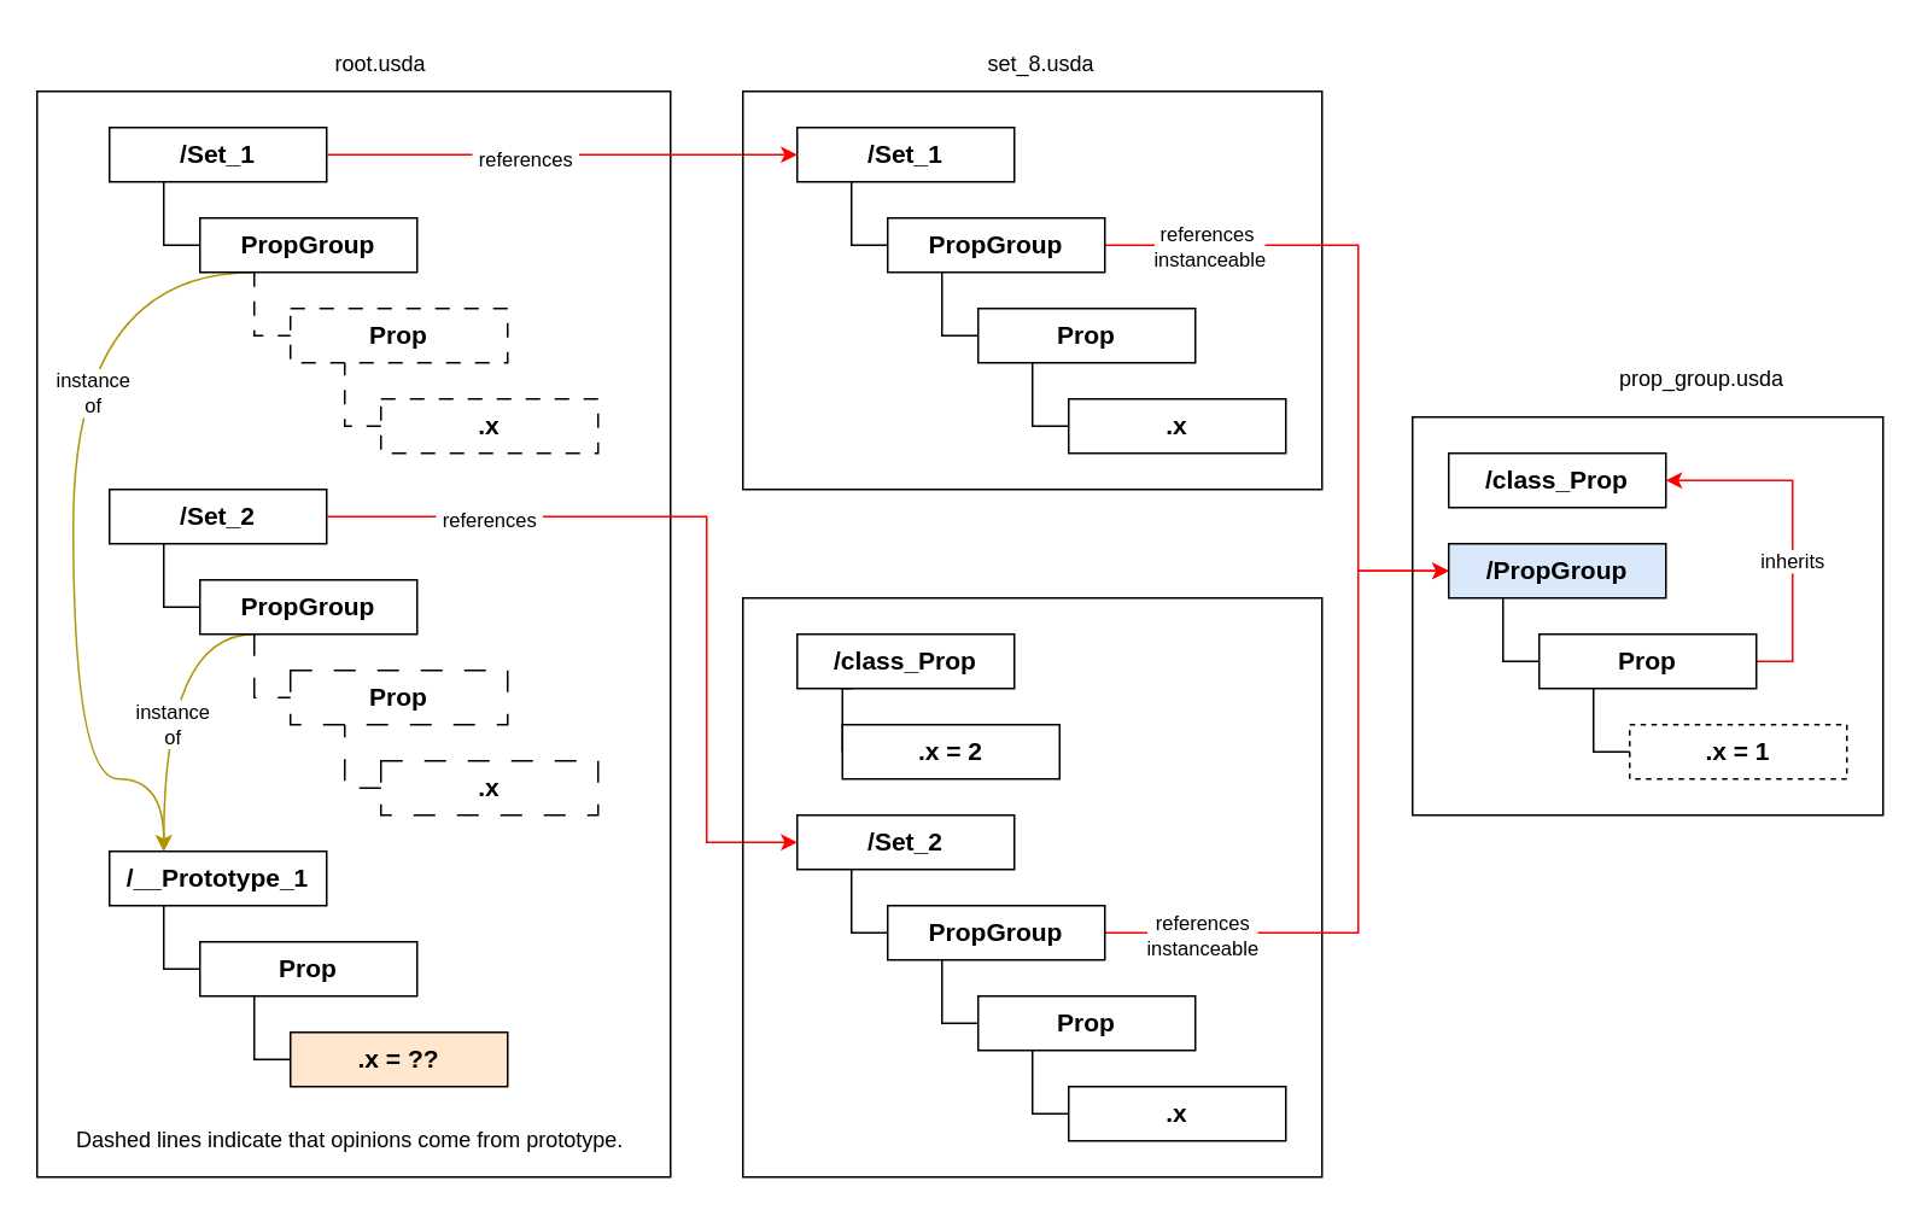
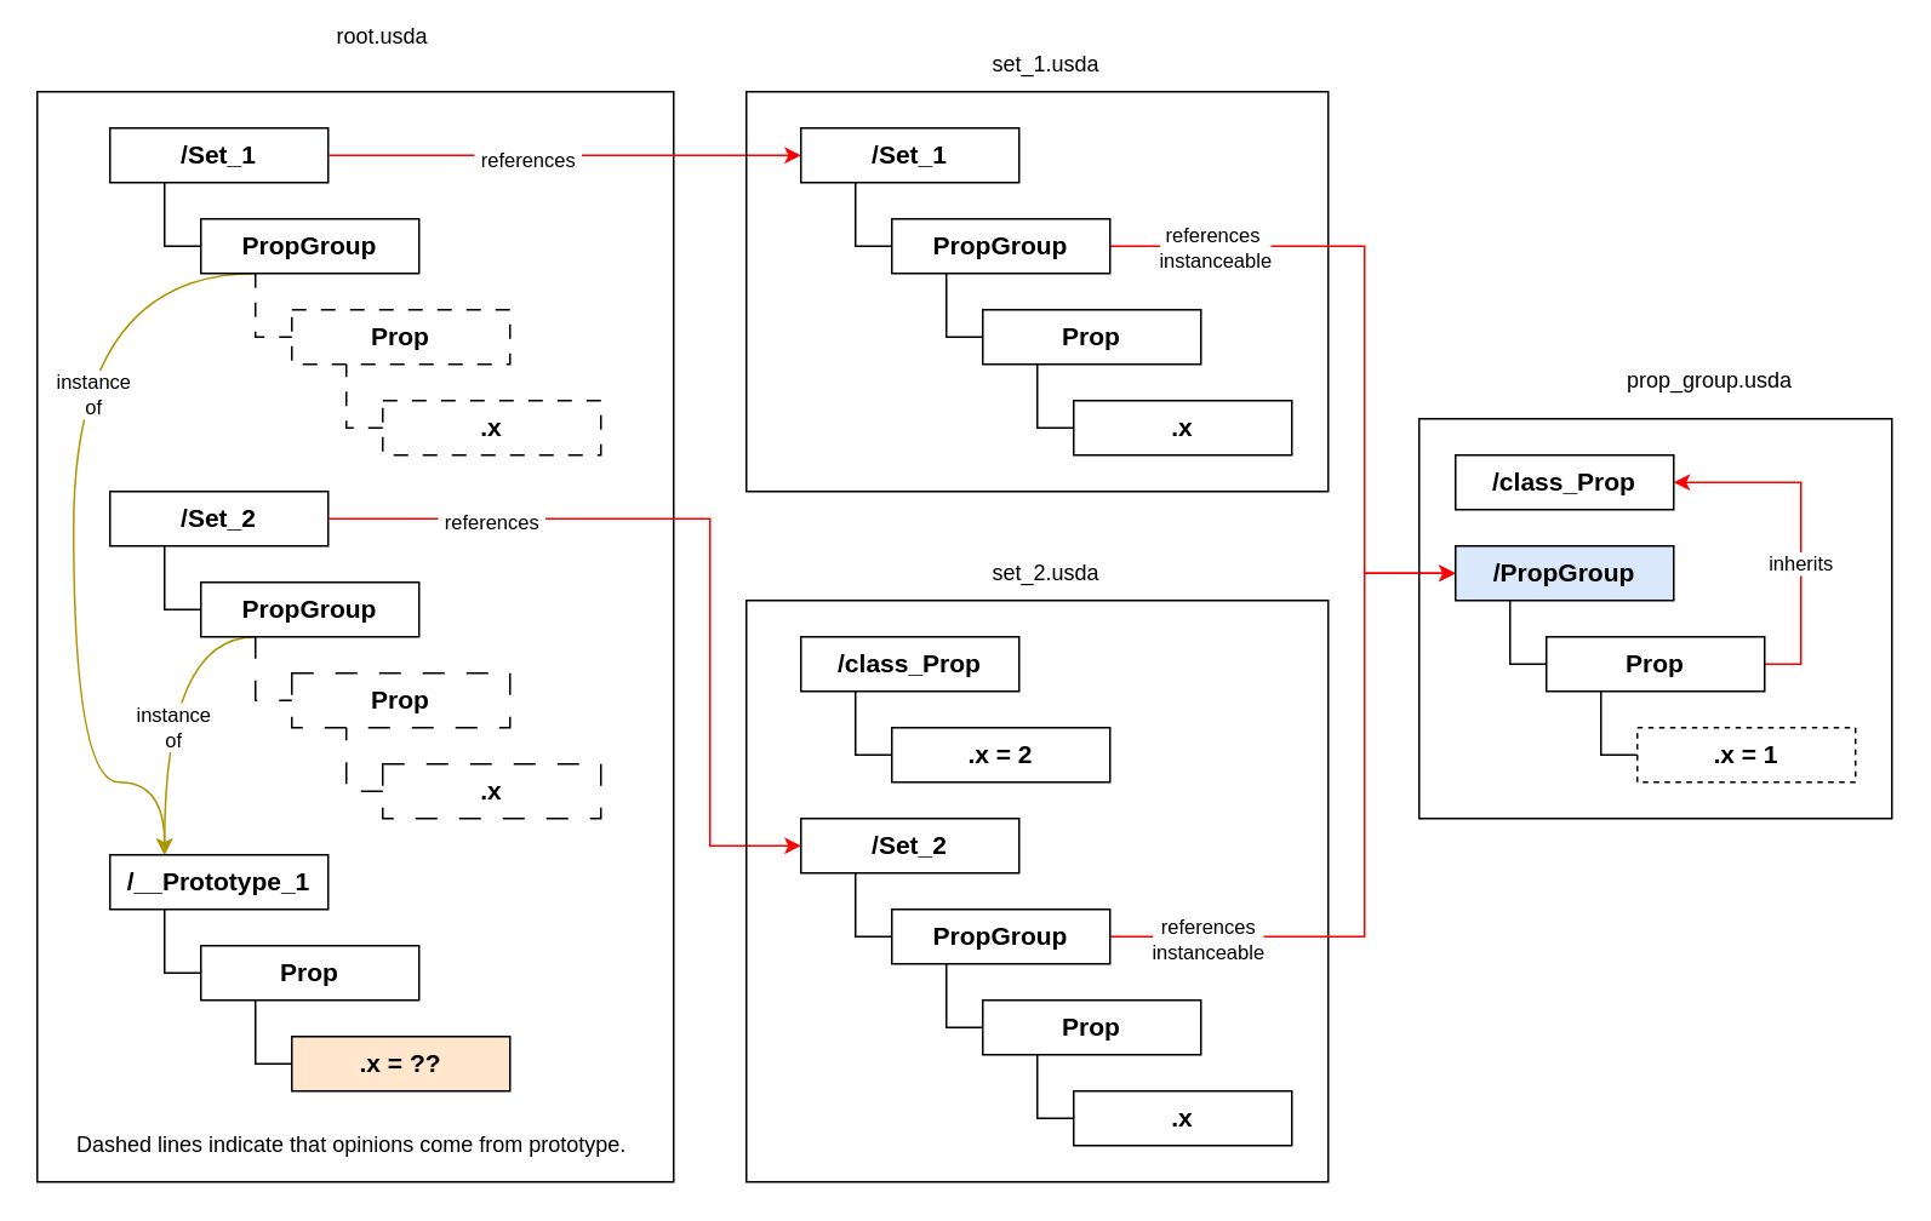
  <mxCell id="0" />
  <mxCell id="1" parent="0" />
  <mxCell id="2" value="" style="rounded=0;whiteSpace=wrap;html=1;fillColor=none;" parent="1" vertex="1"><mxGeometry x="20" y="50" width="350" height="600" as="geometry" /></mxCell>
  <mxCell id="3" style="edgeStyle=orthogonalEdgeStyle;rounded=0;orthogonalLoop=1;jettySize=auto;html=1;exitX=0.25;exitY=1;exitDx=0;exitDy=0;entryX=0;entryY=0.5;entryDx=0;entryDy=0;endArrow=none;endFill=0;" parent="1" source="4" target="9" edge="1"><mxGeometry relative="1" as="geometry" /></mxCell>
  <mxCell id="4" value="/Set_1" style="rounded=0;whiteSpace=wrap;html=1;fontSize=14;fontStyle=1" parent="1" vertex="1"><mxGeometry x="60" y="70" width="120" height="30" as="geometry" /></mxCell>
  <mxCell id="5" value="" style="endArrow=classic;html=1;rounded=0;exitX=1;exitY=0.5;exitDx=0;exitDy=0;entryX=0;entryY=0.5;entryDx=0;entryDy=0;fillColor=#e51400;strokeColor=#FF0000;" parent="1" source="4" target="15" edge="1"><mxGeometry width="50" height="50" relative="1" as="geometry"><mxPoint x="400" y="420" as="sourcePoint" /><mxPoint x="270" y="85" as="targetPoint" /></mxGeometry></mxCell>
  <mxCell id="6" value="&amp;nbsp;references&amp;nbsp;" style="edgeLabel;html=1;align=center;verticalAlign=middle;resizable=0;points=[];" parent="5" vertex="1" connectable="0"><mxGeometry x="-0.16" y="-2" relative="1" as="geometry"><mxPoint as="offset" /></mxGeometry></mxCell>
  <mxCell id="7" style="edgeStyle=orthogonalEdgeStyle;rounded=0;orthogonalLoop=1;jettySize=auto;html=1;exitX=0.25;exitY=1;exitDx=0;exitDy=0;entryX=0.25;entryY=0;entryDx=0;entryDy=0;curved=1;fillColor=#e3c800;strokeColor=#B09500;" parent="1" source="9" target="62" edge="1"><mxGeometry relative="1" as="geometry"><Array as="points"><mxPoint x="40" y="150" /><mxPoint x="40" y="430" /><mxPoint x="90" y="430" /></Array></mxGeometry></mxCell>
  <mxCell id="8" value="instance&lt;br&gt;of" style="edgeLabel;html=1;align=center;verticalAlign=middle;resizable=0;points=[];" parent="7" vertex="1" connectable="0"><mxGeometry x="-0.294" y="10" relative="1" as="geometry"><mxPoint as="offset" /></mxGeometry></mxCell>
  <mxCell id="9" value="PropGroup" style="rounded=0;whiteSpace=wrap;html=1;fontSize=14;fontStyle=1" parent="1" vertex="1"><mxGeometry x="110" y="120" width="120" height="30" as="geometry" /></mxCell>
  <mxCell id="10" value="Prop" style="rounded=0;whiteSpace=wrap;html=1;fontSize=14;fontStyle=1;dashed=1;dashPattern=8 8;" parent="1" vertex="1"><mxGeometry x="160" y="170" width="120" height="30" as="geometry" /></mxCell>
  <mxCell id="11" value="" style="endArrow=none;html=1;rounded=0;exitX=0.25;exitY=1;exitDx=0;exitDy=0;entryX=0;entryY=0.5;entryDx=0;entryDy=0;edgeStyle=orthogonalEdgeStyle;endFill=0;dashed=1;dashPattern=8 8;" parent="1" source="9" target="10" edge="1"><mxGeometry width="50" height="50" relative="1" as="geometry"><mxPoint x="270" y="470" as="sourcePoint" /><mxPoint x="320" y="420" as="targetPoint" /></mxGeometry></mxCell>
  <mxCell id="12" value=".x" style="rounded=0;whiteSpace=wrap;html=1;fontSize=14;fontStyle=1;dashed=1;dashPattern=8 8;" parent="1" vertex="1"><mxGeometry x="210" y="220" width="120" height="30" as="geometry" /></mxCell>
  <mxCell id="13" value="" style="endArrow=none;html=1;rounded=0;entryX=0.25;entryY=1;entryDx=0;entryDy=0;exitX=0;exitY=0.5;exitDx=0;exitDy=0;edgeStyle=orthogonalEdgeStyle;dashed=1;dashPattern=8 8;" parent="1" source="12" target="10" edge="1"><mxGeometry width="50" height="50" relative="1" as="geometry"><mxPoint x="-80" y="390" as="sourcePoint" /><mxPoint x="-30" y="340" as="targetPoint" /></mxGeometry></mxCell>
  <mxCell id="14" value="" style="rounded=0;whiteSpace=wrap;html=1;fillColor=none;" parent="1" vertex="1"><mxGeometry x="410" y="50" width="320" height="220" as="geometry" /></mxCell>
  <mxCell id="15" value="/Set_1" style="rounded=0;whiteSpace=wrap;html=1;fontSize=14;fontStyle=1" parent="1" vertex="1"><mxGeometry x="440" y="70" width="120" height="30" as="geometry" /></mxCell>
  <mxCell id="16" style="edgeStyle=orthogonalEdgeStyle;rounded=0;orthogonalLoop=1;jettySize=auto;html=1;exitX=1;exitY=0.5;exitDx=0;exitDy=0;entryX=0;entryY=0.5;entryDx=0;entryDy=0;fillColor=#e51400;strokeColor=#FF0000;" parent="1" source="19" target="53" edge="1"><mxGeometry relative="1" as="geometry"><Array as="points"><mxPoint x="750" y="135" /><mxPoint x="750" y="315" /></Array></mxGeometry></mxCell>
  <mxCell id="17" value="references&amp;nbsp;&lt;br&gt;instanceable" style="edgeLabel;html=1;align=center;verticalAlign=middle;resizable=0;points=[];" parent="16" vertex="1" connectable="0"><mxGeometry x="-0.695" relative="1" as="geometry"><mxPoint x="1" as="offset" /></mxGeometry></mxCell>
  <mxCell id="18" style="edgeStyle=orthogonalEdgeStyle;rounded=0;orthogonalLoop=1;jettySize=auto;html=1;exitX=0.25;exitY=1;exitDx=0;exitDy=0;entryX=0;entryY=0.5;entryDx=0;entryDy=0;endArrow=none;endFill=0;" parent="1" source="19" target="37" edge="1"><mxGeometry relative="1" as="geometry" /></mxCell>
  <mxCell id="19" value="PropGroup" style="rounded=0;whiteSpace=wrap;html=1;fontSize=14;fontStyle=1" parent="1" vertex="1"><mxGeometry x="490" y="120" width="120" height="30" as="geometry" /></mxCell>
  <mxCell id="20" value="" style="endArrow=none;html=1;rounded=0;exitX=0.25;exitY=1;exitDx=0;exitDy=0;entryX=0;entryY=0.5;entryDx=0;entryDy=0;edgeStyle=orthogonalEdgeStyle;endFill=0;" parent="1" source="15" target="19" edge="1"><mxGeometry width="50" height="50" relative="1" as="geometry"><mxPoint x="600" y="420" as="sourcePoint" /><mxPoint x="650" y="370" as="targetPoint" /></mxGeometry></mxCell>
- <mxCell id="21" value="set_8.usda" style="text;strokeColor=none;align=center;fillColor=none;html=1;verticalAlign=middle;whiteSpace=wrap;rounded=0;" parent="1" vertex="1"><mxGeometry x="545" y="20" width="60" height="30" as="geometry" /></mxCell>
+ <mxCell id="21" value="set_1.usda" style="text;strokeColor=none;align=center;fillColor=none;html=1;verticalAlign=middle;whiteSpace=wrap;rounded=0;" parent="1" vertex="1"><mxGeometry x="545" y="20" width="60" height="30" as="geometry" /></mxCell>
  <mxCell id="22" style="edgeStyle=orthogonalEdgeStyle;rounded=0;orthogonalLoop=1;jettySize=auto;html=1;exitX=0.25;exitY=1;exitDx=0;exitDy=0;entryX=0;entryY=0.5;entryDx=0;entryDy=0;endArrow=none;endFill=0;" parent="1" source="23" target="42" edge="1"><mxGeometry relative="1" as="geometry" /></mxCell>
  <mxCell id="23" value="/Set_2" style="rounded=0;whiteSpace=wrap;html=1;fontSize=14;fontStyle=1" parent="1" vertex="1"><mxGeometry x="60" y="270" width="120" height="30" as="geometry" /></mxCell>
  <mxCell id="24" value="" style="endArrow=classic;html=1;rounded=0;exitX=1;exitY=0.5;exitDx=0;exitDy=0;entryX=0;entryY=0.5;entryDx=0;entryDy=0;edgeStyle=orthogonalEdgeStyle;fillColor=#e51400;strokeColor=#FF0000;" parent="1" source="23" target="28" edge="1"><mxGeometry width="50" height="50" relative="1" as="geometry"><mxPoint x="270" y="374.5" as="sourcePoint" /><mxPoint x="220" y="375" as="targetPoint" /><Array as="points"><mxPoint x="390" y="285" /><mxPoint x="390" y="465" /></Array></mxGeometry></mxCell>
  <mxCell id="25" value="&amp;nbsp;references&amp;nbsp;" style="edgeLabel;html=1;align=center;verticalAlign=middle;resizable=0;points=[];" parent="24" vertex="1" connectable="0"><mxGeometry x="-0.596" y="-1" relative="1" as="geometry"><mxPoint as="offset" /></mxGeometry></mxCell>
  <mxCell id="26" value="" style="rounded=0;whiteSpace=wrap;html=1;fillColor=none;" parent="1" vertex="1"><mxGeometry x="410" y="330" width="320" height="320" as="geometry" /></mxCell>
+ <mxCell id="27" value="set_2.usda" style="text;strokeColor=none;align=center;fillColor=none;html=1;verticalAlign=middle;whiteSpace=wrap;rounded=0;" parent="1" vertex="1"><mxGeometry x="545" y="300" width="60" height="30" as="geometry" /></mxCell>
  <mxCell id="28" value="/Set_2" style="rounded=0;whiteSpace=wrap;html=1;fontSize=14;fontStyle=1" parent="1" vertex="1"><mxGeometry x="440" y="450" width="120" height="30" as="geometry" /></mxCell>
  <mxCell id="29" style="edgeStyle=orthogonalEdgeStyle;rounded=0;orthogonalLoop=1;jettySize=auto;html=1;exitX=0.25;exitY=1;exitDx=0;exitDy=0;entryX=0;entryY=0.5;entryDx=0;entryDy=0;endArrow=none;endFill=0;" parent="1" source="32" target="47" edge="1"><mxGeometry relative="1" as="geometry" /></mxCell>
  <mxCell id="30" style="edgeStyle=orthogonalEdgeStyle;rounded=0;orthogonalLoop=1;jettySize=auto;html=1;exitX=1;exitY=0.5;exitDx=0;exitDy=0;entryX=0;entryY=0.5;entryDx=0;entryDy=0;strokeColor=#FF0000;" parent="1" source="32" target="53" edge="1"><mxGeometry relative="1" as="geometry"><Array as="points"><mxPoint x="750" y="515" /><mxPoint x="750" y="315" /></Array></mxGeometry></mxCell>
  <mxCell id="31" value="&amp;nbsp;references&amp;nbsp;&lt;br&gt;instanceable" style="edgeLabel;html=1;align=center;verticalAlign=middle;resizable=0;points=[];" parent="30" vertex="1" connectable="0"><mxGeometry x="-0.726" y="-1" relative="1" as="geometry"><mxPoint as="offset" /></mxGeometry></mxCell>
  <mxCell id="32" value="PropGroup" style="rounded=0;whiteSpace=wrap;html=1;fontSize=14;fontStyle=1" parent="1" vertex="1"><mxGeometry x="490" y="500" width="120" height="30" as="geometry" /></mxCell>
  <mxCell id="33" value="" style="endArrow=none;html=1;rounded=0;exitX=0.25;exitY=1;exitDx=0;exitDy=0;entryX=0;entryY=0.5;entryDx=0;entryDy=0;edgeStyle=orthogonalEdgeStyle;endFill=0;" parent="1" source="28" target="32" edge="1"><mxGeometry width="50" height="50" relative="1" as="geometry"><mxPoint x="590" y="710" as="sourcePoint" /><mxPoint x="640" y="660" as="targetPoint" /></mxGeometry></mxCell>
  <mxCell id="34" style="edgeStyle=orthogonalEdgeStyle;rounded=0;orthogonalLoop=1;jettySize=auto;html=1;exitX=0.25;exitY=1;exitDx=0;exitDy=0;entryX=0;entryY=0.5;entryDx=0;entryDy=0;endArrow=none;endFill=0;" parent="1" source="35" target="36" edge="1"><mxGeometry relative="1" as="geometry" /></mxCell>
  <mxCell id="35" value="/class_Prop" style="rounded=0;whiteSpace=wrap;html=1;fontSize=14;fontStyle=1" parent="1" vertex="1"><mxGeometry x="440" y="350" width="120" height="30" as="geometry" /></mxCell>
- <mxCell id="36" value=".x = 2" style="rounded=0;whiteSpace=wrap;html=1;fontSize=14;fontStyle=1" parent="1" vertex="1"><mxGeometry x="465" y="400" width="120" height="30" as="geometry" /></mxCell>
+ <mxCell id="36" value=".x = 2" style="rounded=0;whiteSpace=wrap;html=1;fontSize=14;fontStyle=1" parent="1" vertex="1"><mxGeometry x="490" y="400" width="120" height="30" as="geometry" /></mxCell>
  <mxCell id="37" value="Prop" style="rounded=0;whiteSpace=wrap;html=1;fontSize=14;fontStyle=1" parent="1" vertex="1"><mxGeometry x="540" y="170" width="120" height="30" as="geometry" /></mxCell>
  <mxCell id="38" value=".x" style="rounded=0;whiteSpace=wrap;html=1;fontSize=14;fontStyle=1" parent="1" vertex="1"><mxGeometry x="590" y="220" width="120" height="30" as="geometry" /></mxCell>
  <mxCell id="39" value="" style="endArrow=none;html=1;rounded=0;entryX=0.25;entryY=1;entryDx=0;entryDy=0;exitX=0;exitY=0.5;exitDx=0;exitDy=0;edgeStyle=orthogonalEdgeStyle;" parent="1" source="38" target="37" edge="1"><mxGeometry width="50" height="50" relative="1" as="geometry"><mxPoint x="300" y="390" as="sourcePoint" /><mxPoint x="350" y="340" as="targetPoint" /></mxGeometry></mxCell>
  <mxCell id="40" style="edgeStyle=orthogonalEdgeStyle;rounded=0;orthogonalLoop=1;jettySize=auto;html=1;exitX=0.25;exitY=1;exitDx=0;exitDy=0;curved=1;fillColor=#e3c800;strokeColor=#B09500;" parent="1" source="42" edge="1"><mxGeometry relative="1" as="geometry"><mxPoint x="90" y="470" as="targetPoint" /><Array as="points"><mxPoint x="90" y="350" /></Array></mxGeometry></mxCell>
  <mxCell id="41" value="instance&lt;br&gt;of" style="edgeLabel;html=1;align=center;verticalAlign=middle;resizable=0;points=[];" parent="40" vertex="1" connectable="0"><mxGeometry x="0.165" y="4" relative="1" as="geometry"><mxPoint as="offset" /></mxGeometry></mxCell>
  <mxCell id="42" value="PropGroup" style="rounded=0;whiteSpace=wrap;html=1;fontSize=14;fontStyle=1" parent="1" vertex="1"><mxGeometry x="110" y="320" width="120" height="30" as="geometry" /></mxCell>
  <mxCell id="43" value="Prop" style="rounded=0;whiteSpace=wrap;html=1;fontSize=14;fontStyle=1;dashed=1;dashPattern=12 12;" parent="1" vertex="1"><mxGeometry x="160" y="370" width="120" height="30" as="geometry" /></mxCell>
  <mxCell id="44" value="" style="endArrow=none;html=1;rounded=0;exitX=0.25;exitY=1;exitDx=0;exitDy=0;entryX=0;entryY=0.5;entryDx=0;entryDy=0;edgeStyle=orthogonalEdgeStyle;endFill=0;dashed=1;dashPattern=12 12;" parent="1" source="42" target="43" edge="1"><mxGeometry width="50" height="50" relative="1" as="geometry"><mxPoint x="270" y="670" as="sourcePoint" /><mxPoint x="320" y="620" as="targetPoint" /></mxGeometry></mxCell>
  <mxCell id="45" value=".x" style="rounded=0;whiteSpace=wrap;html=1;fontSize=14;fontStyle=1;dashed=1;dashPattern=12 12;" parent="1" vertex="1"><mxGeometry x="210" y="420" width="120" height="30" as="geometry" /></mxCell>
  <mxCell id="46" value="" style="endArrow=none;html=1;rounded=0;entryX=0.25;entryY=1;entryDx=0;entryDy=0;exitX=0;exitY=0.5;exitDx=0;exitDy=0;edgeStyle=orthogonalEdgeStyle;dashed=1;dashPattern=12 12;" parent="1" source="45" target="43" edge="1"><mxGeometry width="50" height="50" relative="1" as="geometry"><mxPoint x="-80" y="590" as="sourcePoint" /><mxPoint x="-30" y="540" as="targetPoint" /></mxGeometry></mxCell>
  <mxCell id="47" value="Prop" style="rounded=0;whiteSpace=wrap;html=1;fontSize=14;fontStyle=1" parent="1" vertex="1"><mxGeometry x="540" y="550" width="120" height="30" as="geometry" /></mxCell>
  <mxCell id="48" value=".x" style="rounded=0;whiteSpace=wrap;html=1;fontSize=14;fontStyle=1" parent="1" vertex="1"><mxGeometry x="590" y="600" width="120" height="30" as="geometry" /></mxCell>
  <mxCell id="49" value="" style="endArrow=none;html=1;rounded=0;entryX=0.25;entryY=1;entryDx=0;entryDy=0;exitX=0;exitY=0.5;exitDx=0;exitDy=0;edgeStyle=orthogonalEdgeStyle;" parent="1" source="48" target="47" edge="1"><mxGeometry width="50" height="50" relative="1" as="geometry"><mxPoint x="300" y="770" as="sourcePoint" /><mxPoint x="350" y="720" as="targetPoint" /></mxGeometry></mxCell>
- <mxCell id="50" value="root.usda" style="text;strokeColor=none;align=center;fillColor=none;html=1;verticalAlign=middle;whiteSpace=wrap;rounded=0;" parent="1" vertex="1"><mxGeometry x="180" y="20" width="60" height="30" as="geometry" /></mxCell>
+ <mxCell id="50" value="root.usda" style="text;strokeColor=none;align=center;fillColor=none;html=1;verticalAlign=middle;whiteSpace=wrap;rounded=0;" parent="1" vertex="1"><mxGeometry x="180" y="5" width="60" height="30" as="geometry" /></mxCell>
  <mxCell id="51" value="" style="rounded=0;whiteSpace=wrap;html=1;fillColor=none;" parent="1" vertex="1"><mxGeometry x="780" y="230" width="260" height="220" as="geometry" /></mxCell>
  <mxCell id="52" value="prop_group.usda" style="text;strokeColor=none;align=center;fillColor=none;html=1;verticalAlign=middle;whiteSpace=wrap;rounded=0;" parent="1" vertex="1"><mxGeometry x="911.111" y="195" width="57.778" height="27.073" as="geometry" /></mxCell>
  <mxCell id="53" value="/PropGroup" style="rounded=0;whiteSpace=wrap;html=1;fontSize=14;fontStyle=1;fillColor=#dae8fc;" parent="1" vertex="1"><mxGeometry x="800" y="300" width="120" height="30" as="geometry" /></mxCell>
  <mxCell id="54" style="edgeStyle=orthogonalEdgeStyle;rounded=0;orthogonalLoop=1;jettySize=auto;html=1;exitX=1;exitY=0.5;exitDx=0;exitDy=0;entryX=1;entryY=0.5;entryDx=0;entryDy=0;fillColor=#e51400;strokeColor=#FF0000;" parent="1" source="56" target="60" edge="1"><mxGeometry relative="1" as="geometry" /></mxCell>
  <mxCell id="55" value="inherits" style="edgeLabel;html=1;align=center;verticalAlign=middle;resizable=0;points=[];" parent="54" vertex="1" connectable="0"><mxGeometry x="-0.2" y="2" relative="1" as="geometry"><mxPoint x="1" as="offset" /></mxGeometry></mxCell>
  <mxCell id="56" value="Prop" style="rounded=0;whiteSpace=wrap;html=1;fontSize=14;fontStyle=1" parent="1" vertex="1"><mxGeometry x="850" y="350" width="120" height="30" as="geometry" /></mxCell>
  <mxCell id="57" value="" style="endArrow=none;html=1;rounded=0;exitX=0.25;exitY=1;exitDx=0;exitDy=0;entryX=0;entryY=0.5;entryDx=0;entryDy=0;edgeStyle=orthogonalEdgeStyle;endFill=0;" parent="1" source="53" target="56" edge="1"><mxGeometry width="50" height="50" relative="1" as="geometry"><mxPoint x="960" y="650" as="sourcePoint" /><mxPoint x="1010" y="600" as="targetPoint" /></mxGeometry></mxCell>
  <mxCell id="58" value=".x = 1" style="rounded=0;whiteSpace=wrap;html=1;fontSize=14;fontStyle=1;dashed=1;" parent="1" vertex="1"><mxGeometry x="900" y="400" width="120" height="30" as="geometry" /></mxCell>
  <mxCell id="59" value="" style="endArrow=none;html=1;rounded=0;entryX=0.25;entryY=1;entryDx=0;entryDy=0;exitX=0;exitY=0.5;exitDx=0;exitDy=0;edgeStyle=orthogonalEdgeStyle;" parent="1" source="58" target="56" edge="1"><mxGeometry width="50" height="50" relative="1" as="geometry"><mxPoint x="610" y="570" as="sourcePoint" /><mxPoint x="660" y="520" as="targetPoint" /></mxGeometry></mxCell>
  <mxCell id="60" value="/class_Prop" style="rounded=0;whiteSpace=wrap;html=1;fontSize=14;fontStyle=1" parent="1" vertex="1"><mxGeometry x="800" y="250" width="120" height="30" as="geometry" /></mxCell>
  <mxCell id="61" style="edgeStyle=orthogonalEdgeStyle;rounded=0;orthogonalLoop=1;jettySize=auto;html=1;exitX=0.25;exitY=1;exitDx=0;exitDy=0;entryX=0;entryY=0.5;entryDx=0;entryDy=0;endArrow=none;endFill=0;" parent="1" source="62" target="63" edge="1"><mxGeometry relative="1" as="geometry" /></mxCell>
  <mxCell id="62" value="/__Prototype_1" style="rounded=0;whiteSpace=wrap;html=1;fontSize=14;fontStyle=1" parent="1" vertex="1"><mxGeometry x="60" y="470" width="120" height="30" as="geometry" /></mxCell>
  <mxCell id="63" value="Prop" style="rounded=0;whiteSpace=wrap;html=1;fontSize=14;fontStyle=1" parent="1" vertex="1"><mxGeometry x="110" y="520" width="120" height="30" as="geometry" /></mxCell>
  <mxCell id="64" value=".x = ??" style="rounded=0;whiteSpace=wrap;html=1;fontSize=14;fontStyle=1;fillColor=#ffe6cc;" parent="1" vertex="1"><mxGeometry x="160" y="570" width="120" height="30" as="geometry" /></mxCell>
  <mxCell id="65" value="" style="endArrow=none;html=1;rounded=0;entryX=0.25;entryY=1;entryDx=0;entryDy=0;exitX=0;exitY=0.5;exitDx=0;exitDy=0;edgeStyle=orthogonalEdgeStyle;" parent="1" source="64" target="63" edge="1"><mxGeometry width="50" height="50" relative="1" as="geometry"><mxPoint x="-130" y="740" as="sourcePoint" /><mxPoint x="-80" y="690" as="targetPoint" /></mxGeometry></mxCell>
  <mxCell id="66" value="Dashed lines indicate that opinions come from prototype." style="text;strokeColor=none;align=left;fillColor=none;html=1;verticalAlign=middle;whiteSpace=wrap;rounded=0;" parent="1" vertex="1"><mxGeometry x="40" y="610" width="310" height="40" as="geometry" /></mxCell>
